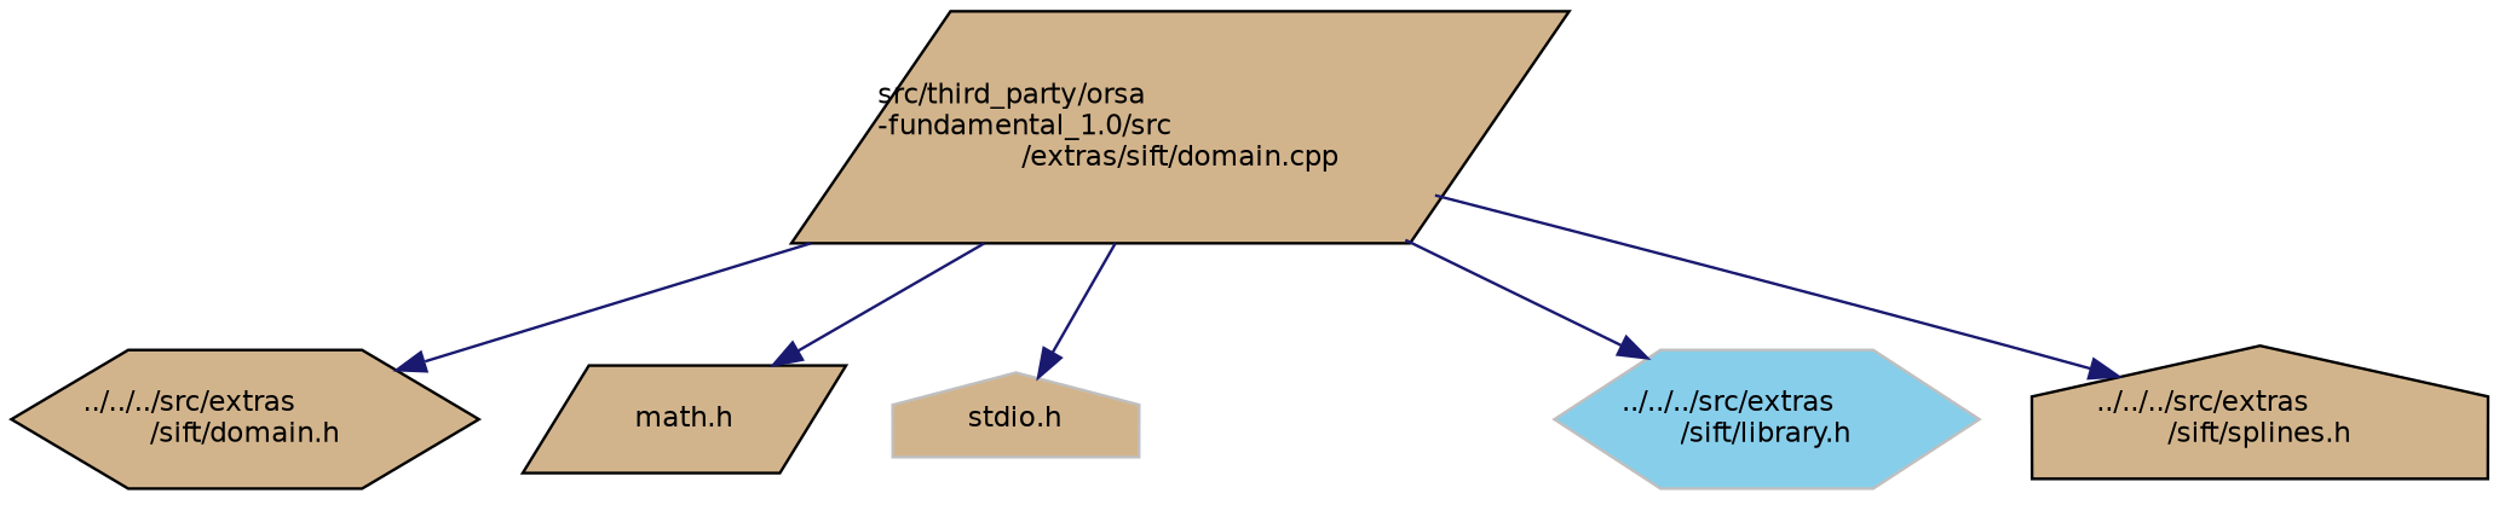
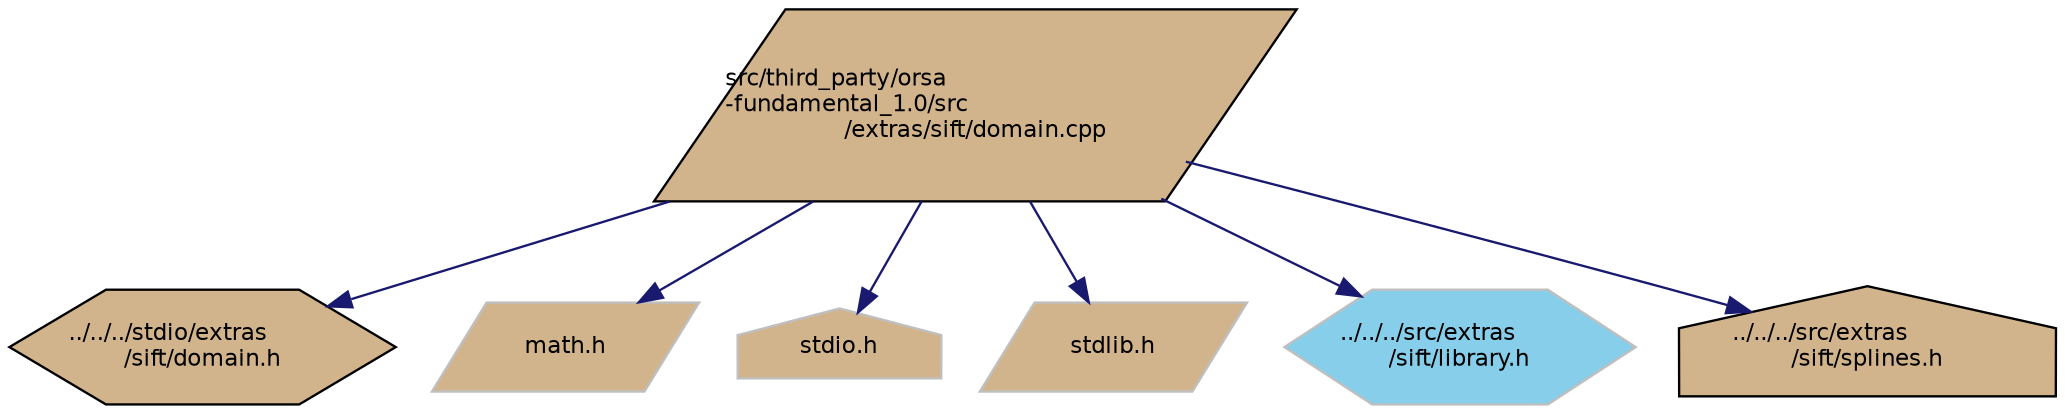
  digraph {
    node [color=grey75 fillcolor=tan fontname=Helvetica fontsize=10 shape=parallelogram style=filled]
    edge [color=midnightblue fontname=Helvetica fontsize=10 labelfontname=Helvetica labelfontsize=10 style=solid]
    n1 [color=black fontcolor=black height=0.2 label="src/third_party/orsa\l-fundamental_1.0/src\l/extras/sift/domain.cpp" width=0.4]
-   n2 [color=black height=0.2 label="../../../src/extras\l/sift/domain.h" shape=hexagon width=0.4]
-   n3 [color=black height=0.2 label="math.h" width=0.4]
+   n2 [color=black height=0.2 label="../../../stdio/extras\l/sift/domain.h" shape=hexagon width=0.4]
+   n3 [height=0.2 label="math.h" width=0.4]
    n4 [height=0.2 label="stdio.h" shape=house width=0.4]
+   n5 [height=0.2 label="stdlib.h" width=0.4]
    n6 [fillcolor=skyblue height=0.2 label="../../../src/extras\l/sift/library.h" shape=hexagon width=0.4]
    n7 [color=black height=0.2 label="../../../src/extras\l/sift/splines.h" shape=house width=0.4]
    n1 -> n2
    n1 -> n3
    n1 -> n4
+   n1 -> n5
    n1 -> n6
    n1 -> n7
  }
